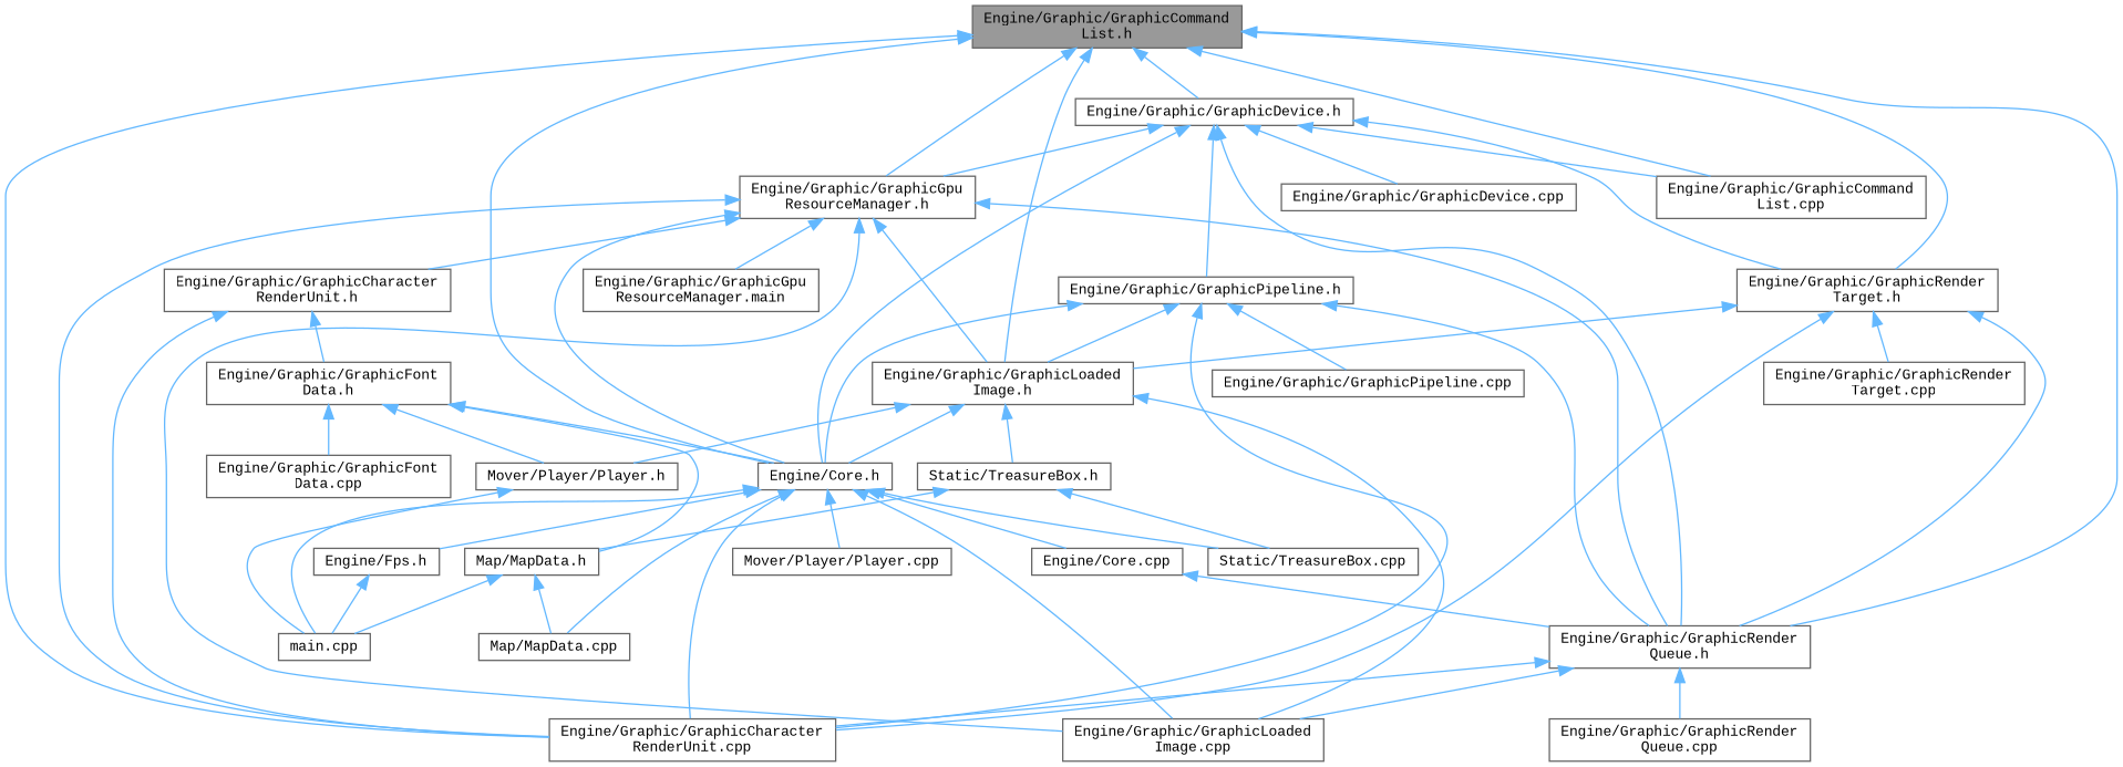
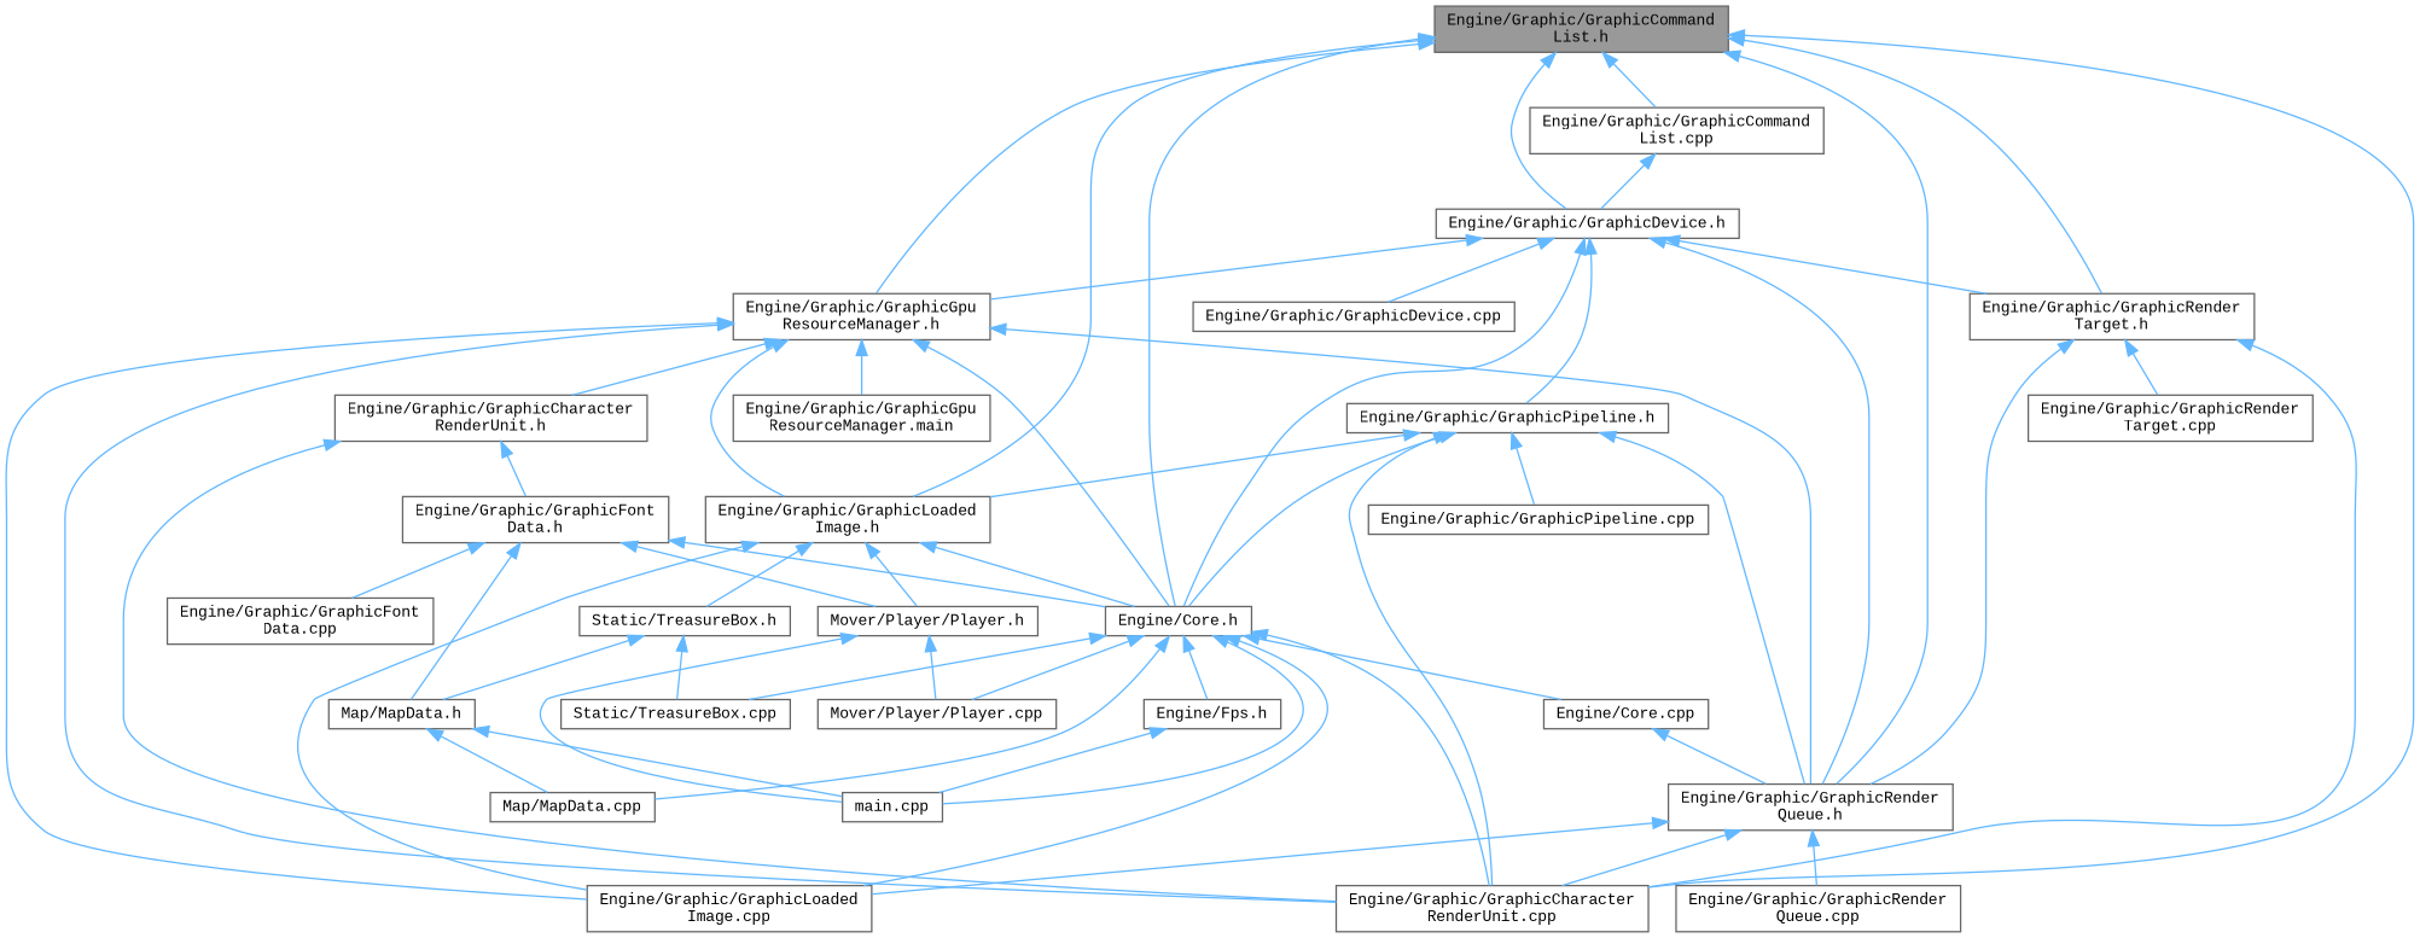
  digraph {
    fontname="Liberation Mono"
    node [color=grey40 fillcolor=white fontname="Liberation Mono" fontsize=10 shape=box style=filled]
    edge [color=steelblue1 dir=back fontname="Liberation Mono" fontsize=10 labelfontname=Helvetica labelfontsize=10 style=solid]
    n1 [color=gray40 fillcolor=grey60 fontcolor=black height=0.2 label="Engine/Graphic/GraphicCommand\lList.h" width=0.4]
    n2 [height=0.2 label="Engine/Core.h" width=0.4]
    n3 [height=0.2 label="Engine/Graphic/GraphicCharacter\lRenderUnit.cpp" width=0.4]
    n4 [height=0.2 label="Engine/Graphic/GraphicCommand\lList.cpp" width=0.4]
    n5 [height=0.2 label="Engine/Graphic/GraphicDevice.h" width=0.4]
    n6 [height=0.2 label="Engine/Graphic/GraphicGpu\lResourceManager.h" width=0.4]
    n7 [height=0.2 label="Engine/Graphic/GraphicLoaded\lImage.h" width=0.4]
    n8 [height=0.2 label="Engine/Graphic/GraphicRender\lQueue.h" width=0.4]
    n9 [height=0.2 label="Engine/Graphic/GraphicRender\lTarget.h" width=0.4]
    n10 [height=0.2 label="Engine/Core.cpp" width=0.4]
    n11 [height=0.2 label="Engine/Fps.h" width=0.4]
    n12 [height=0.2 label="main.cpp" width=0.4]
    n13 [height=0.2 label="Engine/Graphic/GraphicLoaded\lImage.cpp" width=0.4]
    n14 [height=0.2 label="Map/MapData.cpp" width=0.4]
    n15 [height=0.2 label="Mover/Player/Player.cpp" width=0.4]
    n16 [height=0.2 label="Static/TreasureBox.cpp" width=0.4]
    n17 [height=0.2 label="Engine/Graphic/GraphicDevice.cpp" width=0.4]
    n18 [height=0.2 label="Engine/Graphic/GraphicPipeline.h" width=0.4]
    n19 [height=0.2 label="Engine/Graphic/GraphicCharacter\lRenderUnit.h" width=0.4]
    n20 [height=0.2 label="Engine/Graphic/GraphicGpu\lResourceManager.main" width=0.4]
    n21 [height=0.2 label="Mover/Player/Player.h" width=0.4]
    n22 [height=0.2 label="Static/TreasureBox.h" width=0.4]
    n23 [height=0.2 label="Engine/Graphic/GraphicRender\lQueue.cpp" width=0.4]
    n24 [height=0.2 label="Engine/Graphic/GraphicRender\lTarget.cpp" width=0.4]
    n25 [height=0.2 label="Engine/Graphic/GraphicPipeline.cpp" width=0.4]
    n26 [height=0.2 label="Engine/Graphic/GraphicFont\lData.h" width=0.4]
    n27 [height=0.2 label="Engine/Graphic/GraphicFont\lData.cpp" width=0.4]
    n28 [height=0.2 label="Map/MapData.h" width=0.4]
    n1 -> n2
    n1 -> n3
    n1 -> n4
    n1 -> n5
    n1 -> n6
    n1 -> n7
    n1 -> n8
    n1 -> n9
    n2 -> n3
    n2 -> n10
    n2 -> n11
    n2 -> n12
    n2 -> n13
    n2 -> n14
    n2 -> n15
    n2 -> n16
    n5 -> n2
-   n5 -> n4
+   n4 -> n5
    n5 -> n6
    n5 -> n8
    n5 -> n9
    n5 -> n17
    n5 -> n18
    n6 -> n2
    n6 -> n3
    n6 -> n7
    n6 -> n8
    n6 -> n13
    n6 -> n19
    n6 -> n20
    n7 -> n2
    n7 -> n13
    n7 -> n21
    n7 -> n22
    n8 -> n3
    n8 -> n13
    n8 -> n23
    n9 -> n3
-   n9 -> n7
    n9 -> n8
    n9 -> n24
    n10 -> n8
    n11 -> n12
    n18 -> n2
    n18 -> n3
    n18 -> n7
    n18 -> n8
    n18 -> n25
    n19 -> n3
    n19 -> n26
    n21 -> n12
+   n21 -> n15
    n22 -> n16
    n22 -> n28
    n26 -> n2
    n26 -> n21
    n26 -> n27
    n26 -> n28
    n28 -> n12
    n28 -> n14
  }
